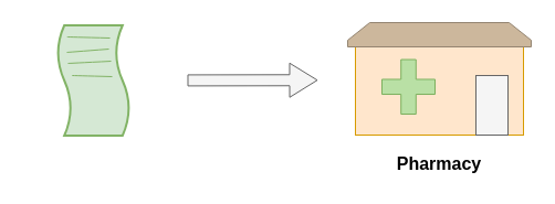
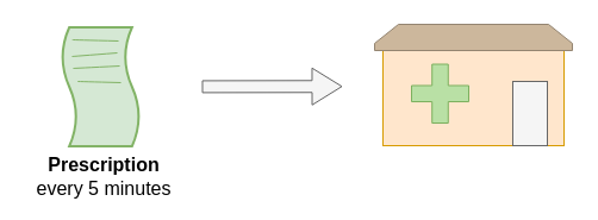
  <mxCell id="0" />
  <mxCell id="1" parent="0" />
  <mxCell id="2" value="" style="shape=tape;whiteSpace=wrap;html=1;strokeWidth=2;size=0.19;rotation=90;fillColor=#d5e8d4;strokeColor=#82b366;" vertex="1" parent="1"><mxGeometry x="34" y="40" width="100" height="65" as="geometry" /></mxCell>
  <mxCell id="3" value="" style="endArrow=none;html=1;rounded=0;fontSize=12;startSize=8;endSize=8;curved=1;fillColor=#d5e8d4;strokeColor=#82b366;" edge="1" parent="1"><mxGeometry width="50" height="50" relative="1" as="geometry"><mxPoint x="60.26" y="33" as="sourcePoint" /><mxPoint x="99" y="34" as="targetPoint" /></mxGeometry></mxCell>
  <mxCell id="4" value="" style="endArrow=none;html=1;rounded=0;fontSize=12;startSize=8;endSize=8;curved=1;fillColor=#d5e8d4;strokeColor=#82b366;" edge="1" parent="1"><mxGeometry width="50" height="50" relative="1" as="geometry"><mxPoint x="60" y="47" as="sourcePoint" /><mxPoint x="98" y="44" as="targetPoint" /></mxGeometry></mxCell>
  <mxCell id="5" value="" style="endArrow=none;html=1;rounded=0;fontSize=12;startSize=8;endSize=8;curved=1;fillColor=#d5e8d4;strokeColor=#82b366;" edge="1" parent="1"><mxGeometry width="50" height="50" relative="1" as="geometry"><mxPoint x="61" y="57" as="sourcePoint" /><mxPoint x="100" y="55" as="targetPoint" /></mxGeometry></mxCell>
  <mxCell id="6" value="" style="endArrow=none;html=1;rounded=0;fontSize=12;startSize=8;endSize=8;curved=1;fillColor=#d5e8d4;strokeColor=#82b366;" edge="1" parent="1"><mxGeometry width="50" height="50" relative="1" as="geometry"><mxPoint x="64.63" y="68" as="sourcePoint" /><mxPoint x="101" y="69" as="targetPoint" /></mxGeometry></mxCell>
+ <mxCell id="7" value="&lt;b&gt;Prescription&lt;/b&gt;&lt;div&gt;every 5 minutes&lt;/div&gt;" style="text;html=1;align=center;verticalAlign=middle;whiteSpace=wrap;rounded=0;fontSize=16;" vertex="1" parent="1"><mxGeometry x="20" y="133" width="134" height="30" as="geometry" /></mxCell>
  <mxCell id="8" value="" style="shape=flexArrow;endArrow=classic;html=1;rounded=0;fontSize=12;startSize=8;endSize=8;curved=1;fillColor=#f5f5f5;strokeColor=#666666;" edge="1" parent="1"><mxGeometry width="50" height="50" relative="1" as="geometry"><mxPoint x="169" y="72.42" as="sourcePoint" /><mxPoint x="287" y="72.21" as="targetPoint" /></mxGeometry></mxCell>
  <mxCell id="9" value="" style="rounded=0;whiteSpace=wrap;html=1;fillColor=#ffe6cc;strokeColor=#d79b00;" vertex="1" parent="1"><mxGeometry x="321" y="42" width="152" height="80" as="geometry" /></mxCell>
  <mxCell id="10" value="" style="rounded=0;whiteSpace=wrap;html=1;fillColor=#f5f5f5;fontColor=#333333;strokeColor=#666666;" vertex="1" parent="1"><mxGeometry x="430" y="68" width="29" height="54" as="geometry" /></mxCell>
  <mxCell id="11" value="" style="shape=loopLimit;whiteSpace=wrap;html=1;fillColor=#ccb79c;strokeColor=#948571;" vertex="1" parent="1"><mxGeometry x="314" y="20" width="166" height="22" as="geometry" /></mxCell>
  <mxCell id="12" value="" style="shape=cross;whiteSpace=wrap;html=1;size=0.282;fillColor=#B9E0A5;strokeColor=#7cb05e;" vertex="1" parent="1"><mxGeometry x="345" y="53.5" width="48" height="49.5" as="geometry" /></mxCell>
- <mxCell id="13" value="&lt;b&gt;Pharmacy&lt;/b&gt;" style="text;html=1;align=center;verticalAlign=middle;whiteSpace=wrap;rounded=0;fontSize=16;" vertex="1" parent="1"><mxGeometry x="330" y="133" width="134" height="30" as="geometry" /></mxCell>
